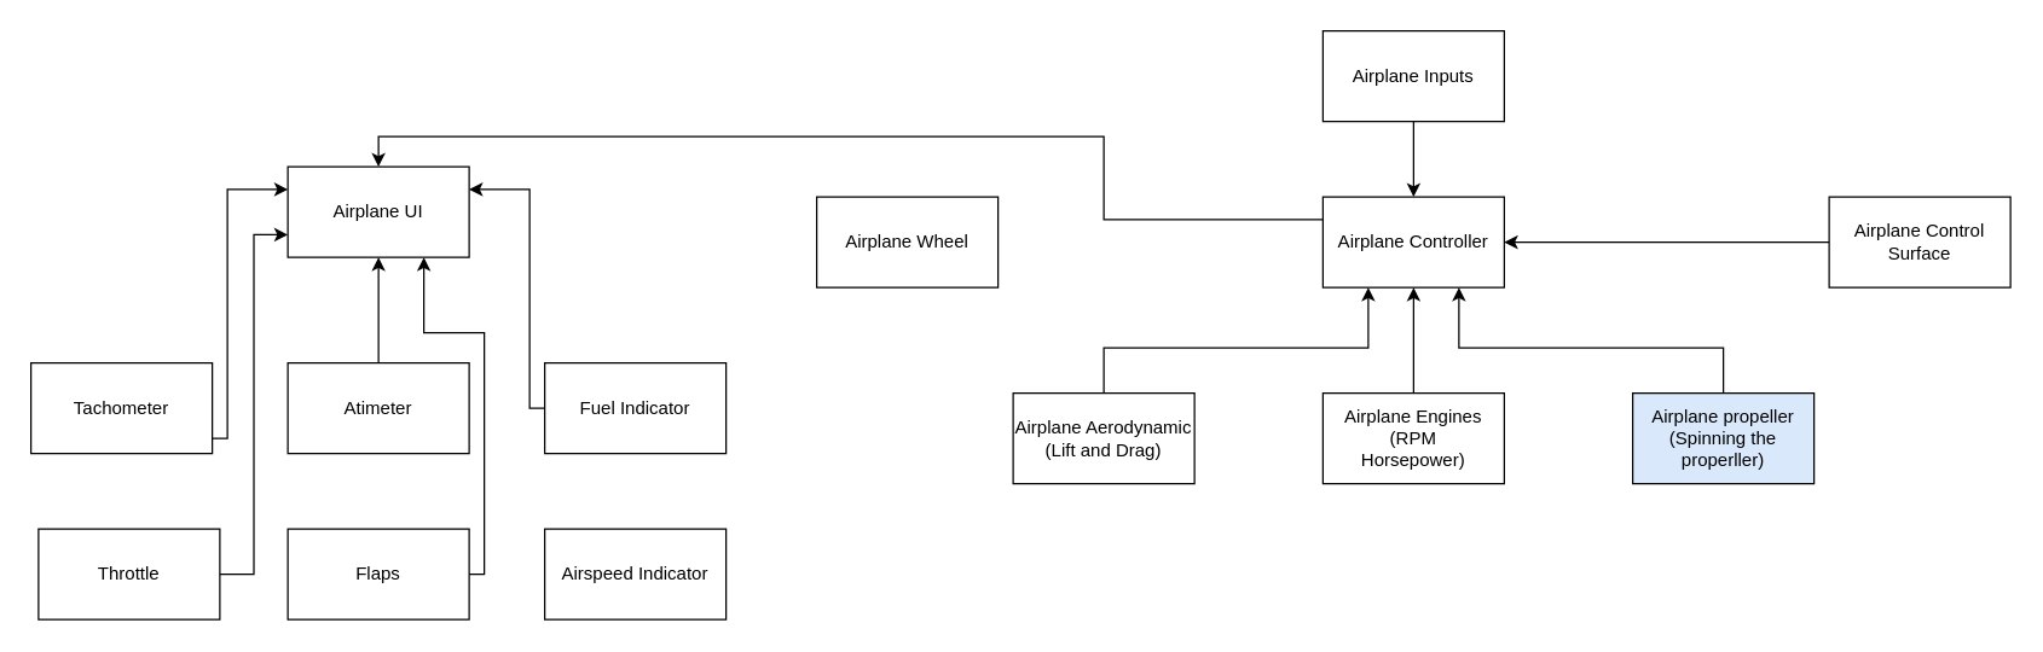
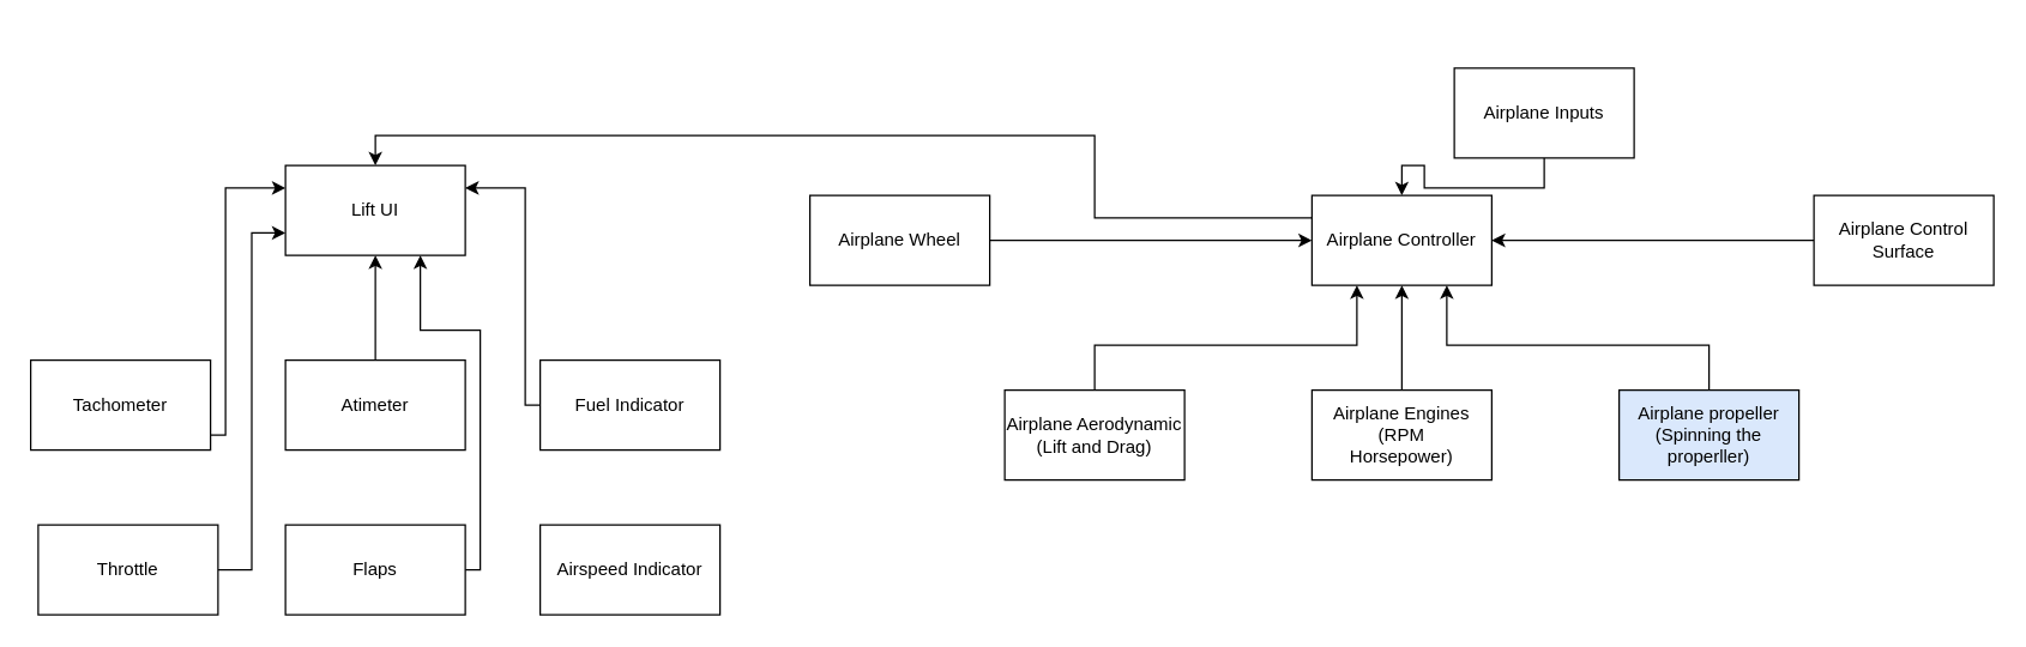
  <mxCell id="0" />
  <mxCell id="1" parent="0" />
  <mxCell id="2" style="edgeStyle=orthogonalEdgeStyle;rounded=0;orthogonalLoop=1;jettySize=auto;html=1;exitX=0;exitY=0.25;exitDx=0;exitDy=0;entryX=0.5;entryY=0;entryDx=0;entryDy=0;" edge="1" parent="1" source="3" target="16"><mxGeometry relative="1" as="geometry"><Array as="points"><mxPoint x="730" y="145" /><mxPoint x="730" y="90" /><mxPoint x="250" y="90" /></Array></mxGeometry></mxCell>
  <mxCell id="3" value="Airplane Controller" style="rounded=0;whiteSpace=wrap;html=1;" vertex="1" parent="1"><mxGeometry x="875" y="130" width="120" height="60" as="geometry" /></mxCell>
  <mxCell id="4" style="edgeStyle=orthogonalEdgeStyle;rounded=0;orthogonalLoop=1;jettySize=auto;html=1;entryX=0.25;entryY=1;entryDx=0;entryDy=0;" edge="1" parent="1" source="5" target="3"><mxGeometry relative="1" as="geometry"><Array as="points"><mxPoint x="730" y="230" /><mxPoint x="905" y="230" /></Array></mxGeometry></mxCell>
  <mxCell id="5" value="Airplane Aerodynamic&lt;br&gt;(Lift and Drag)" style="rounded=0;whiteSpace=wrap;html=1;" vertex="1" parent="1"><mxGeometry x="670" y="260" width="120" height="60" as="geometry" /></mxCell>
  <mxCell id="6" style="edgeStyle=orthogonalEdgeStyle;rounded=0;orthogonalLoop=1;jettySize=auto;html=1;entryX=0.5;entryY=0;entryDx=0;entryDy=0;" edge="1" parent="1" source="7" target="3"><mxGeometry relative="1" as="geometry" /></mxCell>
- <mxCell id="7" value="Airplane Inputs&lt;br&gt;" style="rounded=0;whiteSpace=wrap;html=1;" vertex="1" parent="1"><mxGeometry x="875" y="20" width="120" height="60" as="geometry" /></mxCell>
+ <mxCell id="7" value="Airplane Inputs&lt;br&gt;" style="rounded=0;whiteSpace=wrap;html=1;" vertex="1" parent="1"><mxGeometry x="970" y="45" width="120" height="60" as="geometry" /></mxCell>
  <mxCell id="8" style="edgeStyle=orthogonalEdgeStyle;rounded=0;orthogonalLoop=1;jettySize=auto;html=1;entryX=0.5;entryY=1;entryDx=0;entryDy=0;" edge="1" parent="1" source="9" target="3"><mxGeometry relative="1" as="geometry" /></mxCell>
  <mxCell id="9" value="Airplane Engines&lt;br&gt;(RPM&lt;br&gt;Horsepower)" style="rounded=0;whiteSpace=wrap;html=1;" vertex="1" parent="1"><mxGeometry x="875" y="260" width="120" height="60" as="geometry" /></mxCell>
  <mxCell id="10" style="edgeStyle=orthogonalEdgeStyle;rounded=0;orthogonalLoop=1;jettySize=auto;html=1;entryX=0.75;entryY=1;entryDx=0;entryDy=0;" edge="1" parent="1" source="11" target="3"><mxGeometry relative="1" as="geometry"><Array as="points"><mxPoint x="1140" y="230" /><mxPoint x="965" y="230" /></Array></mxGeometry></mxCell>
  <mxCell id="11" value="Airplane propeller&lt;br&gt;(Spinning the properller)" style="rounded=0;whiteSpace=wrap;html=1;fillColor=#dae8fc;" vertex="1" parent="1"><mxGeometry x="1080" y="260" width="120" height="60" as="geometry" /></mxCell>
  <mxCell id="12" style="edgeStyle=orthogonalEdgeStyle;rounded=0;orthogonalLoop=1;jettySize=auto;html=1;entryX=1;entryY=0.5;entryDx=0;entryDy=0;" edge="1" parent="1" source="13" target="3"><mxGeometry relative="1" as="geometry"><Array as="points"><mxPoint x="1310" y="160" /></Array></mxGeometry></mxCell>
  <mxCell id="13" value="Airplane Control Surface" style="rounded=0;whiteSpace=wrap;html=1;" vertex="1" parent="1"><mxGeometry x="1210" y="130" width="120" height="60" as="geometry" /></mxCell>
+ <mxCell id="14" style="edgeStyle=orthogonalEdgeStyle;rounded=0;orthogonalLoop=1;jettySize=auto;html=1;entryX=0;entryY=0.5;entryDx=0;entryDy=0;" edge="1" parent="1" source="15" target="3"><mxGeometry relative="1" as="geometry" /></mxCell>
  <mxCell id="15" value="Airplane Wheel" style="rounded=0;whiteSpace=wrap;html=1;" vertex="1" parent="1"><mxGeometry x="540" y="130" width="120" height="60" as="geometry" /></mxCell>
- <mxCell id="16" value="Airplane UI" style="rounded=0;whiteSpace=wrap;html=1;" vertex="1" parent="1"><mxGeometry x="190" y="110" width="120" height="60" as="geometry" /></mxCell>
+ <mxCell id="16" value="Lift UI" style="rounded=0;whiteSpace=wrap;html=1;" vertex="1" parent="1"><mxGeometry x="190" y="110" width="120" height="60" as="geometry" /></mxCell>
  <mxCell id="17" style="edgeStyle=orthogonalEdgeStyle;rounded=0;orthogonalLoop=1;jettySize=auto;html=1;entryX=0;entryY=0.25;entryDx=0;entryDy=0;" edge="1" parent="1" source="18" target="16"><mxGeometry relative="1" as="geometry"><Array as="points"><mxPoint x="150" y="290" /><mxPoint x="150" y="125" /></Array></mxGeometry></mxCell>
  <mxCell id="18" value="Tachometer" style="rounded=0;whiteSpace=wrap;html=1;" vertex="1" parent="1"><mxGeometry x="20" y="240" width="120" height="60" as="geometry" /></mxCell>
  <mxCell id="19" style="edgeStyle=orthogonalEdgeStyle;rounded=0;orthogonalLoop=1;jettySize=auto;html=1;entryX=0.5;entryY=1;entryDx=0;entryDy=0;" edge="1" parent="1" source="20" target="16"><mxGeometry relative="1" as="geometry" /></mxCell>
  <mxCell id="20" value="Atimeter" style="rounded=0;whiteSpace=wrap;html=1;" vertex="1" parent="1"><mxGeometry x="190" y="240" width="120" height="60" as="geometry" /></mxCell>
  <mxCell id="21" style="edgeStyle=orthogonalEdgeStyle;rounded=0;orthogonalLoop=1;jettySize=auto;html=1;entryX=1;entryY=0.25;entryDx=0;entryDy=0;" edge="1" parent="1" source="22" target="16"><mxGeometry relative="1" as="geometry"><Array as="points"><mxPoint x="350" y="270" /><mxPoint x="350" y="125" /></Array></mxGeometry></mxCell>
  <mxCell id="22" value="Fuel Indicator" style="rounded=0;whiteSpace=wrap;html=1;" vertex="1" parent="1"><mxGeometry x="360" y="240" width="120" height="60" as="geometry" /></mxCell>
  <mxCell id="23" style="edgeStyle=orthogonalEdgeStyle;rounded=0;orthogonalLoop=1;jettySize=auto;html=1;entryX=0;entryY=0.75;entryDx=0;entryDy=0;" edge="1" parent="1" source="24" target="16"><mxGeometry relative="1" as="geometry" /></mxCell>
  <mxCell id="24" value="Throttle" style="rounded=0;whiteSpace=wrap;html=1;" vertex="1" parent="1"><mxGeometry x="25" y="350" width="120" height="60" as="geometry" /></mxCell>
  <mxCell id="25" style="edgeStyle=orthogonalEdgeStyle;rounded=0;orthogonalLoop=1;jettySize=auto;html=1;entryX=0.75;entryY=1;entryDx=0;entryDy=0;" edge="1" parent="1" source="26" target="16"><mxGeometry relative="1" as="geometry"><Array as="points"><mxPoint x="320" y="380" /><mxPoint x="320" y="220" /><mxPoint x="280" y="220" /></Array></mxGeometry></mxCell>
  <mxCell id="26" value="Flaps" style="rounded=0;whiteSpace=wrap;html=1;" vertex="1" parent="1"><mxGeometry x="190" y="350" width="120" height="60" as="geometry" /></mxCell>
  <mxCell id="27" value="Airspeed Indicator" style="rounded=0;whiteSpace=wrap;html=1;" vertex="1" parent="1"><mxGeometry x="360" y="350" width="120" height="60" as="geometry" /></mxCell>
